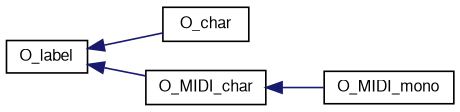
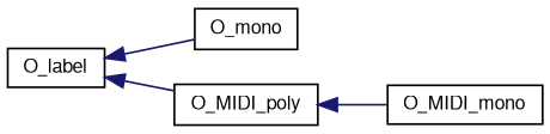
  digraph {
    rankdir=LR
    node [color=black fontname=FreeSans fontsize=10 shape=record]
    edge [color=midnightblue dir=back fontname=FreeSans fontsize=10 labelfontname=FreeSans labelfontsize=10 style=solid]
    n1 [height=0.2 label=O_label width=0.4]
-   n2 [height=0.2 label=O_char width=0.4]
-   n3 [height=0.2 label=O_MIDI_char width=0.4]
+   n2 [height=0.2 label=O_mono width=0.4]
+   n3 [height=0.2 label=O_MIDI_poly width=0.4]
    n4 [height=0.2 label=O_MIDI_mono width=0.4]
    n1 -> n2
    n1 -> n3
    n3 -> n4
  }
